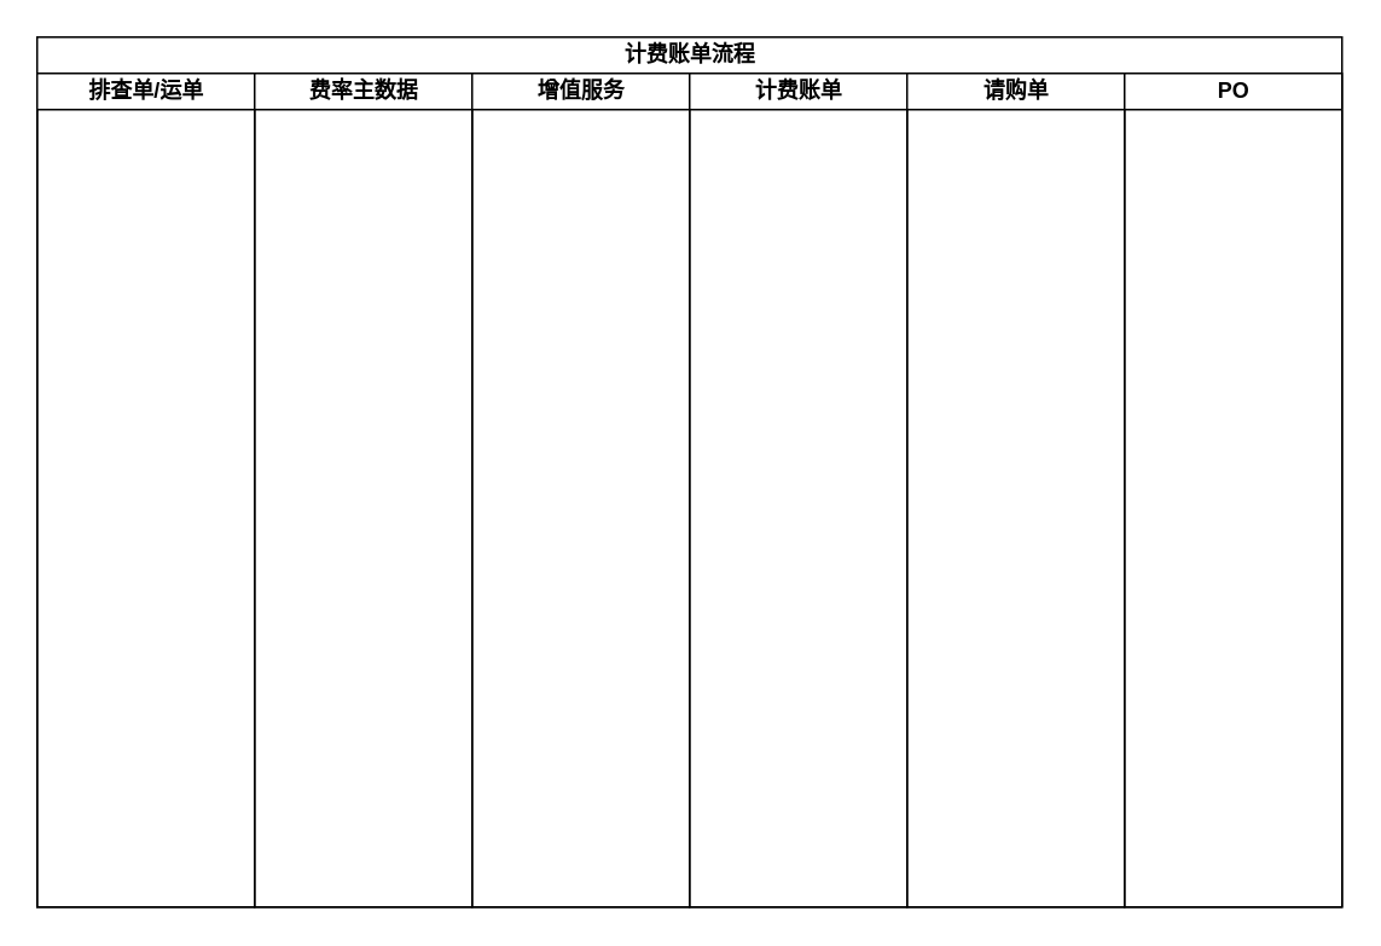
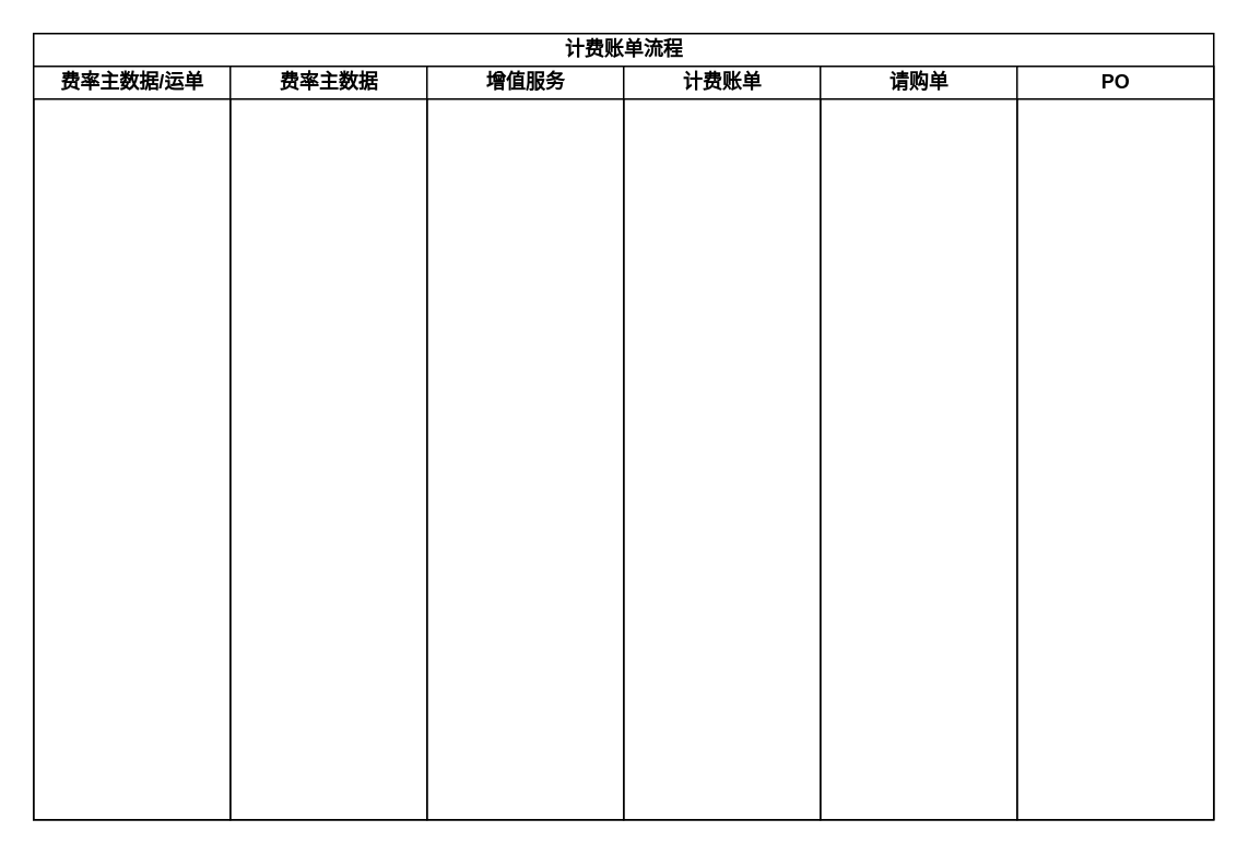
  <mxCell id="0" />
  <mxCell id="1" parent="0" />
  <mxCell id="2" value="计费账单流程" style="swimlane;childLayout=stackLayout;resizeParent=1;resizeParentMax=0;startSize=20;html=1;" vertex="1" parent="1"><mxGeometry x="20" y="20" width="720" height="480" as="geometry" /></mxCell>
- <mxCell id="3" value="排查单/运单" style="swimlane;startSize=20;html=1;" vertex="1" parent="2"><mxGeometry y="20" width="120" height="460" as="geometry" /></mxCell>
+ <mxCell id="3" value="费率主数据/运单" style="swimlane;startSize=20;html=1;" vertex="1" parent="2"><mxGeometry y="20" width="120" height="460" as="geometry" /></mxCell>
  <mxCell id="4" value="费率主数据" style="swimlane;startSize=20;html=1;" vertex="1" parent="2"><mxGeometry x="120" y="20" width="120" height="460" as="geometry" /></mxCell>
  <mxCell id="5" value="增值服务" style="swimlane;startSize=20;html=1;" vertex="1" parent="2"><mxGeometry x="240" y="20" width="120" height="460" as="geometry" /></mxCell>
  <mxCell id="6" value="计费账单" style="swimlane;startSize=20;html=1;" vertex="1" parent="2"><mxGeometry x="360" y="20" width="120" height="460" as="geometry" /></mxCell>
  <mxCell id="7" value="请购单" style="swimlane;startSize=20;html=1;" vertex="1" parent="2"><mxGeometry x="480" y="20" width="120" height="460" as="geometry" /></mxCell>
  <mxCell id="8" value="PO" style="swimlane;startSize=20;html=1;" vertex="1" parent="2"><mxGeometry x="600" y="20" width="120" height="460" as="geometry" /></mxCell>
